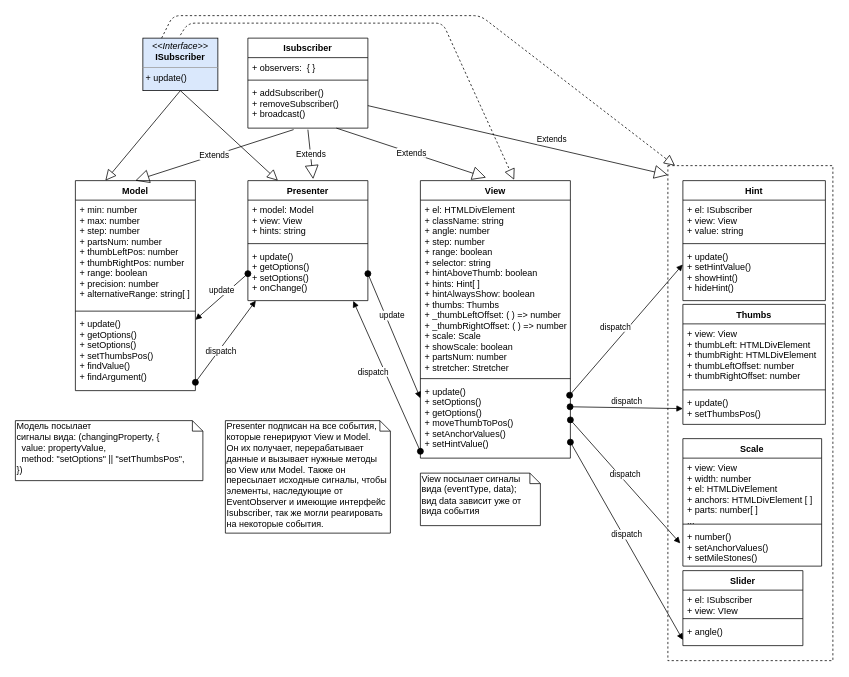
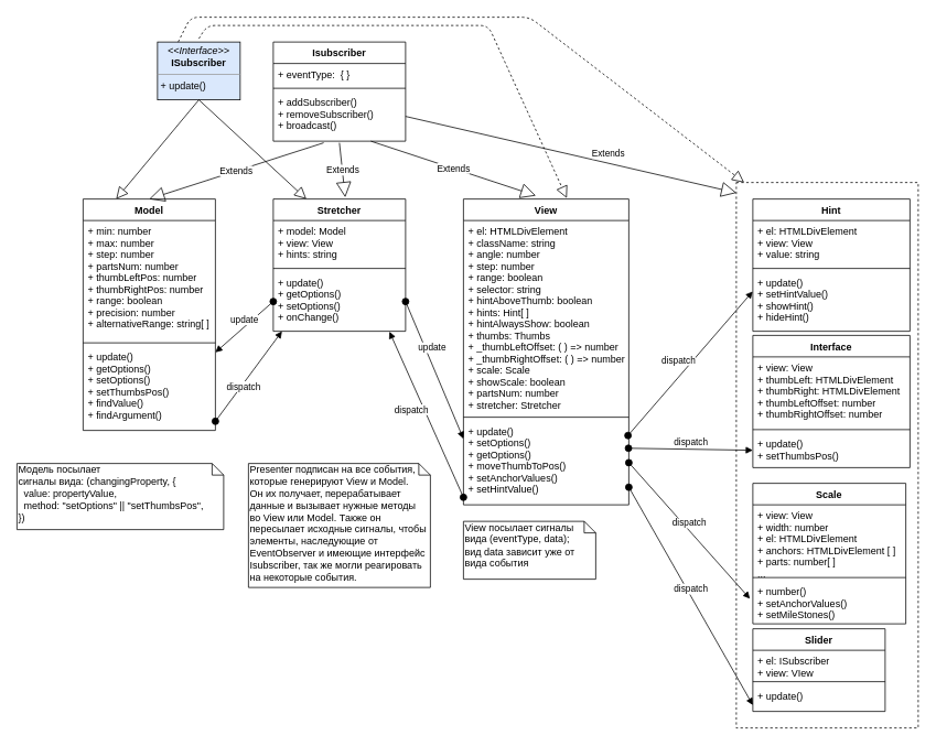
  <mxCell id="0" />
  <mxCell id="1" parent="0" />
  <mxCell id="2" value="" style="rounded=0;whiteSpace=wrap;html=1;dashed=1;" vertex="1" parent="1"><mxGeometry x="890" y="220" width="220" height="660" as="geometry" /></mxCell>
  <mxCell id="3" value="&lt;p style=&quot;margin: 0px ; margin-top: 4px ; text-align: center&quot;&gt;&lt;i&gt;&amp;lt;&amp;lt;Interface&amp;gt;&amp;gt;&lt;/i&gt;&lt;br&gt;&lt;b&gt;ISubscriber&lt;/b&gt;&lt;/p&gt;&lt;hr size=&quot;1&quot;&gt;&lt;p style=&quot;margin: 0px ; margin-left: 4px&quot;&gt;+&lt;b&gt; &lt;/b&gt;update()&lt;br&gt;&lt;/p&gt;" style="verticalAlign=top;align=left;overflow=fill;fontSize=12;fontFamily=Helvetica;html=1;fillColor=#dae8fc;" parent="1" vertex="1"><mxGeometry x="190" y="50" width="100" height="70" as="geometry" /></mxCell>
- <mxCell id="4" value="Presenter" style="swimlane;fontStyle=1;align=center;verticalAlign=top;childLayout=stackLayout;horizontal=1;startSize=26;horizontalStack=0;resizeParent=1;resizeParentMax=0;resizeLast=0;collapsible=1;marginBottom=0;" parent="1" vertex="1"><mxGeometry x="330" y="240" width="160" height="160" as="geometry"><mxRectangle x="460" y="290" width="70" height="26" as="alternateBounds" /></mxGeometry></mxCell>
+ <mxCell id="4" value="Stretcher" style="swimlane;fontStyle=1;align=center;verticalAlign=top;childLayout=stackLayout;horizontal=1;startSize=26;horizontalStack=0;resizeParent=1;resizeParentMax=0;resizeLast=0;collapsible=1;marginBottom=0;" parent="1" vertex="1"><mxGeometry x="330" y="240" width="160" height="160" as="geometry"><mxRectangle x="460" y="290" width="70" height="26" as="alternateBounds" /></mxGeometry></mxCell>
  <mxCell id="5" value="+ model: Model&#10;+ view: View&#10;+ hints: string&#10;" style="text;strokeColor=none;fillColor=none;align=left;verticalAlign=top;spacingLeft=4;spacingRight=4;overflow=hidden;rotatable=0;points=[[0,0.5],[1,0.5]];portConstraint=eastwest;" parent="4" vertex="1"><mxGeometry y="26" width="160" height="54" as="geometry" /></mxCell>
  <mxCell id="6" value="" style="line;strokeWidth=1;fillColor=none;align=left;verticalAlign=middle;spacingTop=-1;spacingLeft=3;spacingRight=3;rotatable=0;labelPosition=right;points=[];portConstraint=eastwest;" parent="4" vertex="1"><mxGeometry y="80" width="160" height="8" as="geometry" /></mxCell>
  <mxCell id="7" value="+ update()&#10;+ getOptions()&#10;+ setOptions()&#10;+ onChange()" style="text;strokeColor=none;fillColor=none;align=left;verticalAlign=top;spacingLeft=4;spacingRight=4;overflow=hidden;rotatable=0;points=[[0,0.5],[1,0.5]];portConstraint=eastwest;" parent="4" vertex="1"><mxGeometry y="88" width="160" height="72" as="geometry" /></mxCell>
  <mxCell id="8" value="Isubscriber" style="swimlane;fontStyle=1;align=center;verticalAlign=top;childLayout=stackLayout;horizontal=1;startSize=26;horizontalStack=0;resizeParent=1;resizeParentMax=0;resizeLast=0;collapsible=1;marginBottom=0;labelBackgroundColor=#ffffff;" parent="1" vertex="1"><mxGeometry x="330" y="50" width="160" height="120" as="geometry"><mxRectangle x="310" y="100" width="120" height="26" as="alternateBounds" /></mxGeometry></mxCell>
- <mxCell id="9" value="+ observers:  { }" style="text;strokeColor=none;fillColor=none;align=left;verticalAlign=top;spacingLeft=4;spacingRight=4;overflow=hidden;rotatable=0;points=[[0,0.5],[1,0.5]];portConstraint=eastwest;" parent="8" vertex="1"><mxGeometry y="26" width="160" height="26" as="geometry" /></mxCell>
+ <mxCell id="9" value="+ eventType:  { }" style="text;strokeColor=none;fillColor=none;align=left;verticalAlign=top;spacingLeft=4;spacingRight=4;overflow=hidden;rotatable=0;points=[[0,0.5],[1,0.5]];portConstraint=eastwest;" parent="8" vertex="1"><mxGeometry y="26" width="160" height="26" as="geometry" /></mxCell>
  <mxCell id="10" value="" style="line;strokeWidth=1;fillColor=none;align=left;verticalAlign=middle;spacingTop=-1;spacingLeft=3;spacingRight=3;rotatable=0;labelPosition=right;points=[];portConstraint=eastwest;" parent="8" vertex="1"><mxGeometry y="52" width="160" height="8" as="geometry" /></mxCell>
  <mxCell id="11" value="+ addSubscriber()&#10;+ removeSubscriber()&#10;+ broadcast()" style="text;strokeColor=none;fillColor=none;align=left;verticalAlign=top;spacingLeft=4;spacingRight=4;overflow=hidden;rotatable=0;points=[[0,0.5],[1,0.5]];portConstraint=eastwest;" parent="8" vertex="1"><mxGeometry y="60" width="160" height="60" as="geometry" /></mxCell>
  <mxCell id="12" value="Model" style="swimlane;fontStyle=1;align=center;verticalAlign=top;childLayout=stackLayout;horizontal=1;startSize=26;horizontalStack=0;resizeParent=1;resizeParentMax=0;resizeLast=0;collapsible=1;marginBottom=0;" parent="1" vertex="1"><mxGeometry x="100" y="240" width="160" height="280" as="geometry"><mxRectangle x="150" y="280" width="70" height="26" as="alternateBounds" /></mxGeometry></mxCell>
  <mxCell id="13" value="+ min: number&#10;+ max: number&#10;+ step: number&#10;+ partsNum: number&#10;+ thumbLeftPos: number&#10;+ thumbRightPos: number&#10;+ range: boolean&#10;+ precision: number&#10;+ alternativeRange: string[ ]&#10;" style="text;strokeColor=none;fillColor=none;align=left;verticalAlign=top;spacingLeft=4;spacingRight=4;overflow=hidden;rotatable=0;points=[[0,0.5],[1,0.5]];portConstraint=eastwest;" parent="12" vertex="1"><mxGeometry y="26" width="160" height="144" as="geometry" /></mxCell>
  <mxCell id="14" value="" style="line;strokeWidth=1;fillColor=none;align=left;verticalAlign=middle;spacingTop=-1;spacingLeft=3;spacingRight=3;rotatable=0;labelPosition=right;points=[];portConstraint=eastwest;" parent="12" vertex="1"><mxGeometry y="170" width="160" height="8" as="geometry" /></mxCell>
  <mxCell id="15" value="+ update()&#10;+ getOptions()&#10;+ setOptions()&#10;+ setThumbsPos()&#10;+ findValue()&#10;+ findArgument()&#10;" style="text;strokeColor=none;fillColor=none;align=left;verticalAlign=top;spacingLeft=4;spacingRight=4;overflow=hidden;rotatable=0;points=[[0,0.5],[1,0.5]];portConstraint=eastwest;" parent="12" vertex="1"><mxGeometry y="178" width="160" height="102" as="geometry" /></mxCell>
  <mxCell id="16" value="View" style="swimlane;fontStyle=1;align=center;verticalAlign=top;childLayout=stackLayout;horizontal=1;startSize=26;horizontalStack=0;resizeParent=1;resizeParentMax=0;resizeLast=0;collapsible=1;marginBottom=0;" parent="1" vertex="1"><mxGeometry x="560" y="240" width="200" height="370" as="geometry"><mxRectangle x="720" y="290" width="60" height="26" as="alternateBounds" /></mxGeometry></mxCell>
  <mxCell id="17" value="+ el: HTMLDivElement&#10;+ className: string&#10;+ angle: number&#10;+ step: number&#10;+ range: boolean&#10;+ selector: string&#10;+ hintAboveThumb: boolean&#10;+ hints: Hint[ ]&#10;+ hintAlwaysShow: boolean&#10;+ thumbs: Thumbs&#10;+ _thumbLeftOffset: ( ) =&gt; number&#10;+ _thumbRightOffset: ( ) =&gt; number&#10;+ scale: Scale&#10;+ showScale: boolean&#10;+ partsNum: number&#10;+ stretcher: Stretcher" style="text;strokeColor=none;fillColor=none;align=left;verticalAlign=top;spacingLeft=4;spacingRight=4;overflow=hidden;rotatable=0;points=[[0,0.5],[1,0.5]];portConstraint=eastwest;" parent="16" vertex="1"><mxGeometry y="26" width="200" height="234" as="geometry" /></mxCell>
  <mxCell id="18" value="" style="line;strokeWidth=1;fillColor=none;align=left;verticalAlign=middle;spacingTop=-1;spacingLeft=3;spacingRight=3;rotatable=0;labelPosition=right;points=[];portConstraint=eastwest;" parent="16" vertex="1"><mxGeometry y="260" width="200" height="8" as="geometry" /></mxCell>
  <mxCell id="19" value="+ update()&#10;+ setOptions()&#10;+ getOptions()&#10;+ moveThumbToPos()&#10;+ setAnchorValues()&#10;+ setHintValue()&#10;" style="text;strokeColor=none;fillColor=none;align=left;verticalAlign=top;spacingLeft=4;spacingRight=4;overflow=hidden;rotatable=0;points=[[0,0.5],[1,0.5]];portConstraint=eastwest;" parent="16" vertex="1"><mxGeometry y="268" width="200" height="102" as="geometry" /></mxCell>
  <mxCell id="20" value="Extends" style="endArrow=block;endSize=16;endFill=0;html=1;exitX=0.381;exitY=1.033;exitDx=0;exitDy=0;exitPerimeter=0;entryX=0.5;entryY=0;entryDx=0;entryDy=0;" parent="1" source="11" target="12" edge="1"><mxGeometry width="160" relative="1" as="geometry"><mxPoint x="80" y="180" as="sourcePoint" /><mxPoint x="240" y="180" as="targetPoint" /></mxGeometry></mxCell>
  <mxCell id="21" value="Extends" style="endArrow=block;endSize=16;endFill=0;html=1;exitX=0.5;exitY=1.033;exitDx=0;exitDy=0;exitPerimeter=0;entryX=0.544;entryY=-0.013;entryDx=0;entryDy=0;entryPerimeter=0;" parent="1" source="11" target="4" edge="1"><mxGeometry width="160" relative="1" as="geometry"><mxPoint x="400.96" y="181.98" as="sourcePoint" /><mxPoint x="190" y="250" as="targetPoint" /></mxGeometry></mxCell>
  <mxCell id="22" value="Extends" style="endArrow=block;endSize=16;endFill=0;html=1;exitX=0.738;exitY=1;exitDx=0;exitDy=0;exitPerimeter=0;entryX=0.438;entryY=-0.011;entryDx=0;entryDy=0;entryPerimeter=0;" parent="1" source="11" target="16" edge="1"><mxGeometry width="160" relative="1" as="geometry"><mxPoint x="428" y="183" as="sourcePoint" /><mxPoint x="427.04" y="247.01" as="targetPoint" /></mxGeometry></mxCell>
  <mxCell id="23" value="" style="endArrow=block;dashed=0;endFill=0;endSize=12;html=1;entryX=0.25;entryY=0;entryDx=0;entryDy=0;exitX=0.5;exitY=1;exitDx=0;exitDy=0;" parent="1" source="3" target="12" edge="1"><mxGeometry width="160" relative="1" as="geometry"><mxPoint x="250" y="120" as="sourcePoint" /><mxPoint x="410" y="120" as="targetPoint" /></mxGeometry></mxCell>
  <mxCell id="24" value="" style="endArrow=block;dashed=0;endFill=0;endSize=12;html=1;entryX=0.25;entryY=0;entryDx=0;entryDy=0;exitX=0.5;exitY=1;exitDx=0;exitDy=0;" parent="1" source="3" target="4" edge="1"><mxGeometry width="160" relative="1" as="geometry"><mxPoint x="260" y="130" as="sourcePoint" /><mxPoint x="150" y="250" as="targetPoint" /></mxGeometry></mxCell>
  <mxCell id="25" value="" style="endArrow=block;dashed=1;endFill=0;endSize=12;html=1;entryX=0.625;entryY=-0.003;entryDx=0;entryDy=0;entryPerimeter=0;" parent="1" target="16" edge="1"><mxGeometry width="160" relative="1" as="geometry"><mxPoint x="240" y="46" as="sourcePoint" /><mxPoint x="380" y="250" as="targetPoint" /><Array as="points"><mxPoint x="250" y="30" /><mxPoint x="590" y="30" /></Array></mxGeometry></mxCell>
  <mxCell id="26" value="dispatch" style="html=1;verticalAlign=bottom;startArrow=oval;startFill=1;endArrow=block;startSize=8;exitX=1;exitY=0.892;exitDx=0;exitDy=0;exitPerimeter=0;entryX=0.066;entryY=1;entryDx=0;entryDy=0;entryPerimeter=0;" parent="1" source="15" target="7" edge="1"><mxGeometry x="-0.31" y="-8" width="60" relative="1" as="geometry"><mxPoint x="300" y="380" as="sourcePoint" /><mxPoint x="360" y="380" as="targetPoint" /><mxPoint as="offset" /></mxGeometry></mxCell>
  <mxCell id="27" value="Модель посылает&lt;br&gt;сигналы вида: (changingProperty, {&lt;br&gt;&amp;nbsp; value: propertyValue,&lt;br&gt;&amp;nbsp; method: &quot;setOptions&quot; || &quot;setThumbsPos&quot;,&lt;br&gt;})" style="shape=note;whiteSpace=wrap;html=1;size=14;verticalAlign=top;align=left;spacingTop=-6;" parent="1" vertex="1"><mxGeometry x="20" y="560" width="250" height="80" as="geometry" /></mxCell>
  <mxCell id="28" value="View посылает сигналы вида (eventType, data);&lt;br&gt;вид data зависит уже от вида события" style="shape=note;whiteSpace=wrap;html=1;size=14;verticalAlign=top;align=left;spacingTop=-6;" parent="1" vertex="1"><mxGeometry x="560" y="630" width="160" height="70" as="geometry" /></mxCell>
  <mxCell id="29" value="Scale" style="swimlane;fontStyle=1;align=center;verticalAlign=top;childLayout=stackLayout;horizontal=1;startSize=26;horizontalStack=0;resizeParent=1;resizeParentMax=0;resizeLast=0;collapsible=1;marginBottom=0;" parent="1" vertex="1"><mxGeometry x="910" y="584" width="185" height="170" as="geometry"><mxRectangle x="1040" y="634" width="60" height="26" as="alternateBounds" /></mxGeometry></mxCell>
  <mxCell id="30" value="+ view: View&#10;+ width: number&#10;+ el: HTMLDivElement&#10;+ anchors: HTMLDivElement [ ]&#10;+ parts: number[ ]&#10;..." style="text;strokeColor=none;fillColor=none;align=left;verticalAlign=top;spacingLeft=4;spacingRight=4;overflow=hidden;rotatable=0;points=[[0,0.5],[1,0.5]];portConstraint=eastwest;" parent="29" vertex="1"><mxGeometry y="26" width="185" height="84" as="geometry" /></mxCell>
  <mxCell id="31" value="" style="line;strokeWidth=1;fillColor=none;align=left;verticalAlign=middle;spacingTop=-1;spacingLeft=3;spacingRight=3;rotatable=0;labelPosition=right;points=[];portConstraint=eastwest;" parent="29" vertex="1"><mxGeometry y="110" width="185" height="8" as="geometry" /></mxCell>
  <mxCell id="32" value="+ number()&#10;+ setAnchorValues()&#10;+ setMileStones()&#10;" style="text;strokeColor=none;fillColor=none;align=left;verticalAlign=top;spacingLeft=4;spacingRight=4;overflow=hidden;rotatable=0;points=[[0,0.5],[1,0.5]];portConstraint=eastwest;" parent="29" vertex="1"><mxGeometry y="118" width="185" height="52" as="geometry" /></mxCell>
  <mxCell id="33" value="Extends" style="endArrow=block;endSize=16;endFill=0;html=1;exitX=1;exitY=0.5;exitDx=0;exitDy=0;entryX=0.001;entryY=0.019;entryDx=0;entryDy=0;entryPerimeter=0;" parent="1" source="11" target="2" edge="1"><mxGeometry x="0.212" y="11" width="160" relative="1" as="geometry"><mxPoint x="458.08" y="180" as="sourcePoint" /><mxPoint x="840" y="338.339" as="targetPoint" /><Array as="points" /><mxPoint as="offset" /></mxGeometry></mxCell>
  <mxCell id="34" value="" style="endArrow=block;dashed=1;endFill=0;endSize=12;html=1;exitX=0.25;exitY=0;exitDx=0;exitDy=0;entryX=0.043;entryY=0;entryDx=0;entryDy=0;entryPerimeter=0;" parent="1" source="3" target="2" edge="1"><mxGeometry width="160" relative="1" as="geometry"><mxPoint x="220" y="36" as="sourcePoint" /><mxPoint x="1040" y="250" as="targetPoint" /><Array as="points"><mxPoint x="230" y="20" /><mxPoint x="640" y="20" /></Array></mxGeometry></mxCell>
  <mxCell id="35" value="dispatch" style="html=1;verticalAlign=bottom;startArrow=oval;startFill=1;endArrow=block;startSize=8;entryX=-0.001;entryY=0.331;entryDx=0;entryDy=0;entryPerimeter=0;exitX=0.995;exitY=0.178;exitDx=0;exitDy=0;exitPerimeter=0;" parent="1" target="54" edge="1" source="19"><mxGeometry x="-0.111" y="8" width="60" relative="1" as="geometry"><mxPoint x="760" y="490" as="sourcePoint" /><mxPoint x="740" y="500" as="targetPoint" /><mxPoint as="offset" /></mxGeometry></mxCell>
  <mxCell id="36" value="dispatch" style="html=1;verticalAlign=bottom;startArrow=oval;startFill=1;endArrow=block;startSize=8;entryX=-0.019;entryY=0.417;entryDx=0;entryDy=0;entryPerimeter=0;exitX=1;exitY=0.5;exitDx=0;exitDy=0;" parent="1" source="19" target="32" edge="1"><mxGeometry width="60" relative="1" as="geometry"><mxPoint x="730.96" y="520.992" as="sourcePoint" /><mxPoint x="780" y="431.032" as="targetPoint" /></mxGeometry></mxCell>
  <mxCell id="37" value="update" style="html=1;verticalAlign=bottom;startArrow=oval;startFill=1;endArrow=block;startSize=8;entryX=0;entryY=0.216;entryDx=0;entryDy=0;entryPerimeter=0;exitX=1;exitY=0.5;exitDx=0;exitDy=0;" parent="1" target="19" edge="1" source="7"><mxGeometry x="-0.201" y="4" width="60" relative="1" as="geometry"><mxPoint x="530" y="359" as="sourcePoint" /><mxPoint x="550" y="424.5" as="targetPoint" /><mxPoint as="offset" /></mxGeometry></mxCell>
  <mxCell id="38" value="update" style="html=1;verticalAlign=bottom;startArrow=oval;startFill=1;endArrow=block;startSize=8;entryX=1;entryY=0.074;entryDx=0;entryDy=0;entryPerimeter=0;exitX=0;exitY=0.5;exitDx=0;exitDy=0;" parent="1" source="7" target="15" edge="1"><mxGeometry width="60" relative="1" as="geometry"><mxPoint x="327" y="380" as="sourcePoint" /><mxPoint x="566" y="550" as="targetPoint" /></mxGeometry></mxCell>
  <mxCell id="39" value="Presenter подписан на все события, которые генерируют View и Model.&lt;br&gt;Он их получает, перерабатывает данные и вызывает нужные методы &lt;br&gt;во View или Model. Также он пересылает исходные сигналы, чтобы элементы, наследующие от EventObserver и имеющие интерфейс Isubscriber, так же могли реагировать на некоторые события." style="shape=note;whiteSpace=wrap;html=1;size=14;verticalAlign=top;align=left;spacingTop=-6;" parent="1" vertex="1"><mxGeometry x="300" y="560" width="220" height="150" as="geometry" /></mxCell>
  <mxCell id="40" value="Slider" style="swimlane;fontStyle=1;align=center;verticalAlign=top;childLayout=stackLayout;horizontal=1;startSize=26;horizontalStack=0;resizeParent=1;resizeParentMax=0;resizeLast=0;collapsible=1;marginBottom=0;" parent="1" vertex="1"><mxGeometry x="910" y="760" width="160" height="100" as="geometry"><mxRectangle x="1040" y="810" width="90" height="26" as="alternateBounds" /></mxGeometry></mxCell>
  <mxCell id="41" value="+ el: ISubscriber&#10;+ view: VIew" style="text;strokeColor=none;fillColor=none;align=left;verticalAlign=top;spacingLeft=4;spacingRight=4;overflow=hidden;rotatable=0;points=[[0,0.5],[1,0.5]];portConstraint=eastwest;" parent="40" vertex="1"><mxGeometry y="26" width="160" height="34" as="geometry" /></mxCell>
  <mxCell id="42" value="" style="line;strokeWidth=1;fillColor=none;align=left;verticalAlign=middle;spacingTop=-1;spacingLeft=3;spacingRight=3;rotatable=0;labelPosition=right;points=[];portConstraint=eastwest;" parent="40" vertex="1"><mxGeometry y="60" width="160" height="8" as="geometry" /></mxCell>
- <mxCell id="43" value="+ angle()" style="text;strokeColor=none;fillColor=none;align=left;verticalAlign=top;spacingLeft=4;spacingRight=4;overflow=hidden;rotatable=0;points=[[0,0.5],[1,0.5]];portConstraint=eastwest;" parent="40" vertex="1"><mxGeometry y="68" width="160" height="32" as="geometry" /></mxCell>
- <mxCell id="44" value="Thumbs" style="swimlane;fontStyle=1;align=center;verticalAlign=top;childLayout=stackLayout;horizontal=1;startSize=26;horizontalStack=0;resizeParent=1;resizeParentMax=0;resizeLast=0;collapsible=1;marginBottom=0;" parent="1" vertex="1"><mxGeometry x="910" y="405" width="190" height="160" as="geometry"><mxRectangle x="1040" y="455" width="160" height="26" as="alternateBounds" /></mxGeometry></mxCell>
+ <mxCell id="43" value="+ update()" style="text;strokeColor=none;fillColor=none;align=left;verticalAlign=top;spacingLeft=4;spacingRight=4;overflow=hidden;rotatable=0;points=[[0,0.5],[1,0.5]];portConstraint=eastwest;" parent="40" vertex="1"><mxGeometry y="68" width="160" height="32" as="geometry" /></mxCell>
+ <mxCell id="44" value="Interface" style="swimlane;fontStyle=1;align=center;verticalAlign=top;childLayout=stackLayout;horizontal=1;startSize=26;horizontalStack=0;resizeParent=1;resizeParentMax=0;resizeLast=0;collapsible=1;marginBottom=0;" parent="1" vertex="1"><mxGeometry x="910" y="405" width="190" height="160" as="geometry"><mxRectangle x="1040" y="455" width="160" height="26" as="alternateBounds" /></mxGeometry></mxCell>
  <mxCell id="45" value="+ view: View&#10;+ thumbLeft: HTMLDivElement&#10;+ thumbRight: HTMLDivElement&#10;+ thumbLeftOffset: number&#10;+ thumbRightOffset: number" style="text;strokeColor=none;fillColor=none;align=left;verticalAlign=top;spacingLeft=4;spacingRight=4;overflow=hidden;rotatable=0;points=[[0,0.5],[1,0.5]];portConstraint=eastwest;" parent="44" vertex="1"><mxGeometry y="26" width="190" height="84" as="geometry" /></mxCell>
  <mxCell id="46" value="" style="line;strokeWidth=1;fillColor=none;align=left;verticalAlign=middle;spacingTop=-1;spacingLeft=3;spacingRight=3;rotatable=0;labelPosition=right;points=[];portConstraint=eastwest;" parent="44" vertex="1"><mxGeometry y="110" width="190" height="8" as="geometry" /></mxCell>
  <mxCell id="47" value="+ update()&#10;+ setThumbsPos()&#10;" style="text;strokeColor=none;fillColor=none;align=left;verticalAlign=top;spacingLeft=4;spacingRight=4;overflow=hidden;rotatable=0;points=[[0,0.5],[1,0.5]];portConstraint=eastwest;" parent="44" vertex="1"><mxGeometry y="118" width="190" height="42" as="geometry" /></mxCell>
  <mxCell id="48" value="dispatch" style="html=1;verticalAlign=bottom;startArrow=oval;startFill=1;endArrow=block;startSize=8;entryX=0;entryY=0.5;entryDx=0;entryDy=0;exitX=0.998;exitY=0.329;exitDx=0;exitDy=0;exitPerimeter=0;" parent="1" target="47" edge="1" source="19"><mxGeometry width="60" relative="1" as="geometry"><mxPoint x="770" y="550" as="sourcePoint" /><mxPoint x="780" y="431.032" as="targetPoint" /></mxGeometry></mxCell>
  <mxCell id="49" value="dispatch" style="html=1;verticalAlign=bottom;startArrow=oval;startFill=1;endArrow=block;startSize=8;entryX=0;entryY=0.762;entryDx=0;entryDy=0;entryPerimeter=0;exitX=1;exitY=0.791;exitDx=0;exitDy=0;exitPerimeter=0;" parent="1" target="43" edge="1" source="19"><mxGeometry width="60" relative="1" as="geometry"><mxPoint x="720" y="510" as="sourcePoint" /><mxPoint x="780" y="629" as="targetPoint" /></mxGeometry></mxCell>
  <mxCell id="50" value="dispatch" style="html=1;verticalAlign=bottom;startArrow=oval;startFill=1;endArrow=block;startSize=8;exitX=0;exitY=0.911;exitDx=0;exitDy=0;exitPerimeter=0;entryX=0.878;entryY=1.006;entryDx=0;entryDy=0;entryPerimeter=0;" parent="1" source="19" edge="1" target="7"><mxGeometry x="0.034" y="18" width="60" relative="1" as="geometry"><mxPoint x="423.04" y="524.942" as="sourcePoint" /><mxPoint x="480" y="430" as="targetPoint" /><mxPoint as="offset" /></mxGeometry></mxCell>
  <mxCell id="51" value="Hint" style="swimlane;fontStyle=1;align=center;verticalAlign=top;childLayout=stackLayout;horizontal=1;startSize=26;horizontalStack=0;resizeParent=1;resizeParentMax=0;resizeLast=0;collapsible=1;marginBottom=0;" vertex="1" parent="1"><mxGeometry x="910" y="240" width="190" height="160" as="geometry"><mxRectangle x="1040" y="320" width="60" height="26" as="alternateBounds" /></mxGeometry></mxCell>
- <mxCell id="52" value="+ el: ISubscriber&#10;+ view: View&#10;+ value: string" style="text;strokeColor=none;fillColor=none;align=left;verticalAlign=top;spacingLeft=4;spacingRight=4;overflow=hidden;rotatable=0;points=[[0,0.5],[1,0.5]];portConstraint=eastwest;" vertex="1" parent="51"><mxGeometry y="26" width="190" height="54" as="geometry" /></mxCell>
+ <mxCell id="52" value="+ el: HTMLDivElement&#10;+ view: View&#10;+ value: string" style="text;strokeColor=none;fillColor=none;align=left;verticalAlign=top;spacingLeft=4;spacingRight=4;overflow=hidden;rotatable=0;points=[[0,0.5],[1,0.5]];portConstraint=eastwest;" vertex="1" parent="51"><mxGeometry y="26" width="190" height="54" as="geometry" /></mxCell>
  <mxCell id="53" value="" style="line;strokeWidth=1;fillColor=none;align=left;verticalAlign=middle;spacingTop=-1;spacingLeft=3;spacingRight=3;rotatable=0;labelPosition=right;points=[];portConstraint=eastwest;" vertex="1" parent="51"><mxGeometry y="80" width="190" height="8" as="geometry" /></mxCell>
  <mxCell id="54" value="+ update()&#10;+ setHintValue()&#10;+ showHint()&#10;+ hideHint()" style="text;strokeColor=none;fillColor=none;align=left;verticalAlign=top;spacingLeft=4;spacingRight=4;overflow=hidden;rotatable=0;points=[[0,0.5],[1,0.5]];portConstraint=eastwest;" vertex="1" parent="51"><mxGeometry y="88" width="190" height="72" as="geometry" /></mxCell>
